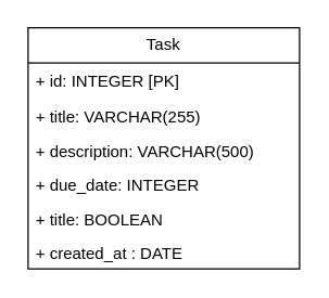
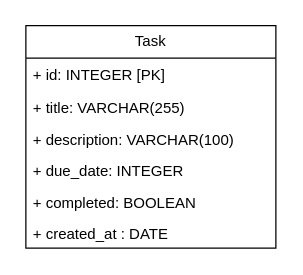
  <mxCell id="0" />
  <mxCell id="1" parent="0" />
  <mxCell id="2" value="Task" style="swimlane;fontStyle=0;childLayout=stackLayout;horizontal=1;startSize=26;fillColor=none;horizontalStack=0;resizeParent=1;resizeParentMax=0;resizeLast=0;collapsible=1;marginBottom=0;whiteSpace=wrap;html=1;" vertex="1" parent="1"><mxGeometry x="20" y="20" width="200" height="178" as="geometry" /></mxCell>
  <mxCell id="3" value="+ id: INTEGER [PK]" style="text;strokeColor=none;fillColor=none;align=left;verticalAlign=top;spacingLeft=4;spacingRight=4;overflow=hidden;rotatable=0;points=[[0,0.5],[1,0.5]];portConstraint=eastwest;whiteSpace=wrap;html=1;" vertex="1" parent="2"><mxGeometry y="26" width="200" height="26" as="geometry" /></mxCell>
  <mxCell id="4" value="+ title: VARCHAR(255)" style="text;strokeColor=none;fillColor=none;align=left;verticalAlign=top;spacingLeft=4;spacingRight=4;overflow=hidden;rotatable=0;points=[[0,0.5],[1,0.5]];portConstraint=eastwest;whiteSpace=wrap;html=1;" vertex="1" parent="2"><mxGeometry y="52" width="200" height="26" as="geometry" /></mxCell>
- <mxCell id="5" value="+ description: VARCHAR(500)" style="text;strokeColor=none;fillColor=none;align=left;verticalAlign=top;spacingLeft=4;spacingRight=4;overflow=hidden;rotatable=0;points=[[0,0.5],[1,0.5]];portConstraint=eastwest;whiteSpace=wrap;html=1;" vertex="1" parent="2"><mxGeometry y="78" width="200" height="25" as="geometry" /></mxCell>
+ <mxCell id="5" value="+ description: VARCHAR(100)" style="text;strokeColor=none;fillColor=none;align=left;verticalAlign=top;spacingLeft=4;spacingRight=4;overflow=hidden;rotatable=0;points=[[0,0.5],[1,0.5]];portConstraint=eastwest;whiteSpace=wrap;html=1;" vertex="1" parent="2"><mxGeometry y="78" width="200" height="25" as="geometry" /></mxCell>
  <mxCell id="6" value="+ due_date: INTEGER" style="text;strokeColor=none;fillColor=none;align=left;verticalAlign=top;spacingLeft=4;spacingRight=4;overflow=hidden;rotatable=0;points=[[0,0.5],[1,0.5]];portConstraint=eastwest;whiteSpace=wrap;html=1;" vertex="1" parent="2"><mxGeometry y="103" width="200" height="25" as="geometry" /></mxCell>
- <mxCell id="7" value="+ title: BOOLEAN" style="text;strokeColor=none;fillColor=none;align=left;verticalAlign=top;spacingLeft=4;spacingRight=4;overflow=hidden;rotatable=0;points=[[0,0.5],[1,0.5]];portConstraint=eastwest;whiteSpace=wrap;html=1;" vertex="1" parent="2"><mxGeometry y="128" width="200" height="25" as="geometry" /></mxCell>
+ <mxCell id="7" value="+ completed: BOOLEAN" style="text;strokeColor=none;fillColor=none;align=left;verticalAlign=top;spacingLeft=4;spacingRight=4;overflow=hidden;rotatable=0;points=[[0,0.5],[1,0.5]];portConstraint=eastwest;whiteSpace=wrap;html=1;" vertex="1" parent="2"><mxGeometry y="128" width="200" height="25" as="geometry" /></mxCell>
  <mxCell id="8" value="+ created_at : DATE" style="text;strokeColor=none;fillColor=none;align=left;verticalAlign=top;spacingLeft=4;spacingRight=4;overflow=hidden;rotatable=0;points=[[0,0.5],[1,0.5]];portConstraint=eastwest;whiteSpace=wrap;html=1;" vertex="1" parent="2"><mxGeometry y="153" width="200" height="25" as="geometry" /></mxCell>
